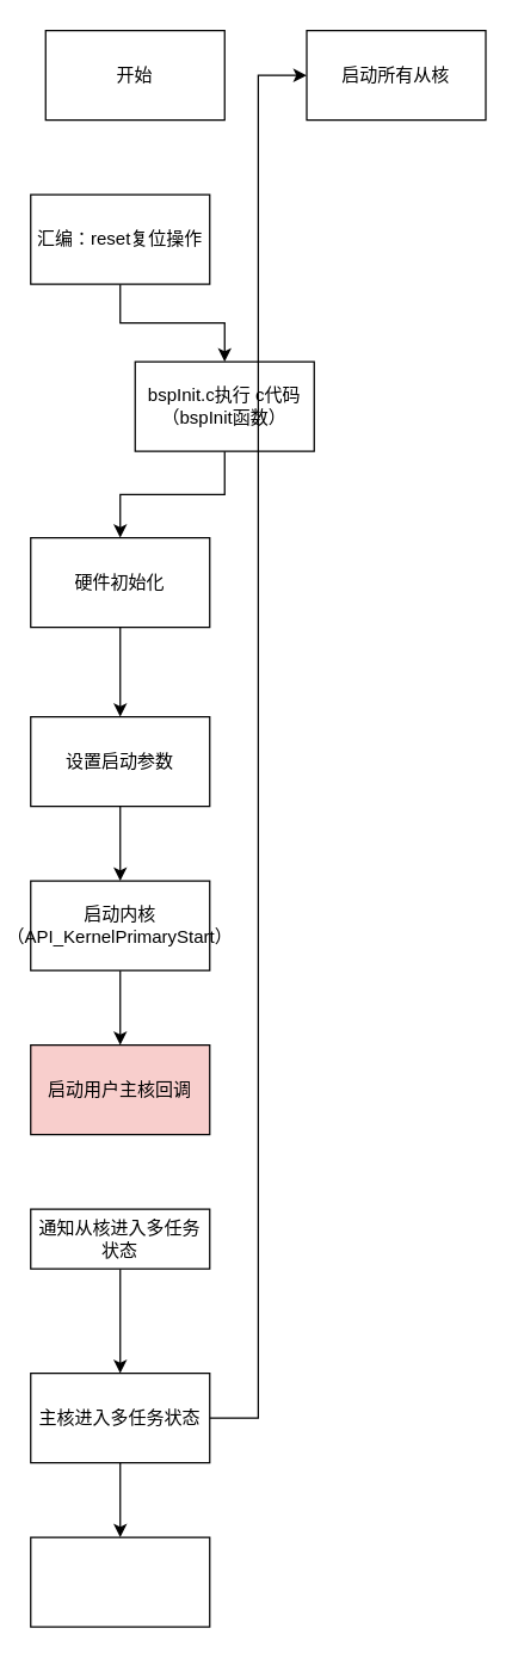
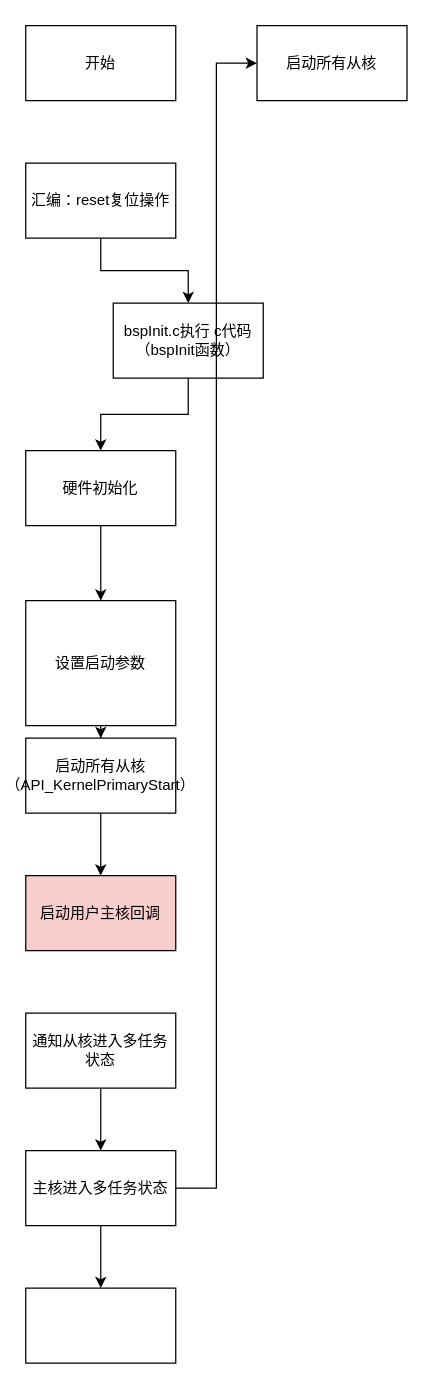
  <mxCell id="0" />
  <mxCell id="1" parent="0" />
- <mxCell id="2" value="开始" style="rounded=0;whiteSpace=wrap;html=1;" vertex="1" parent="1"><mxGeometry x="30" y="20" width="120" height="60" as="geometry" /></mxCell>
+ <mxCell id="2" value="开始" style="rounded=0;whiteSpace=wrap;html=1;" vertex="1" parent="1"><mxGeometry x="20" y="20" width="120" height="60" as="geometry" /></mxCell>
  <mxCell id="3" value="" style="edgeStyle=orthogonalEdgeStyle;rounded=0;orthogonalLoop=1;jettySize=auto;html=1;" edge="1" parent="1" source="4" target="6"><mxGeometry relative="1" as="geometry" /></mxCell>
  <mxCell id="4" value="汇编：reset复位操作" style="rounded=0;whiteSpace=wrap;html=1;" vertex="1" parent="1"><mxGeometry x="20" y="130" width="120" height="60" as="geometry" /></mxCell>
  <mxCell id="5" value="" style="edgeStyle=orthogonalEdgeStyle;rounded=0;orthogonalLoop=1;jettySize=auto;html=1;" edge="1" parent="1" source="6" target="8"><mxGeometry relative="1" as="geometry" /></mxCell>
  <mxCell id="6" value="bspInit.c执行 c代码（bspInit函数）" style="whiteSpace=wrap;html=1;rounded=0;" vertex="1" parent="1"><mxGeometry x="90" y="242" width="120" height="60" as="geometry" /></mxCell>
  <mxCell id="7" value="" style="edgeStyle=orthogonalEdgeStyle;rounded=0;orthogonalLoop=1;jettySize=auto;html=1;" edge="1" parent="1" source="8" target="10"><mxGeometry relative="1" as="geometry" /></mxCell>
  <mxCell id="8" value="硬件初始化" style="whiteSpace=wrap;html=1;rounded=0;" vertex="1" parent="1"><mxGeometry x="20" y="360" width="120" height="60" as="geometry" /></mxCell>
  <mxCell id="9" value="" style="edgeStyle=orthogonalEdgeStyle;rounded=0;orthogonalLoop=1;jettySize=auto;html=1;" edge="1" parent="1" source="10" target="12"><mxGeometry relative="1" as="geometry" /></mxCell>
- <mxCell id="10" value="设置启动参数" style="whiteSpace=wrap;html=1;rounded=0;" vertex="1" parent="1"><mxGeometry x="20" y="480" width="120" height="60" as="geometry" /></mxCell>
+ <mxCell id="10" value="设置启动参数" style="whiteSpace=wrap;html=1;rounded=0;" vertex="1" parent="1"><mxGeometry x="20" y="480" width="120" height="100" as="geometry" /></mxCell>
  <mxCell id="11" value="" style="edgeStyle=orthogonalEdgeStyle;rounded=0;orthogonalLoop=1;jettySize=auto;html=1;" edge="1" parent="1" source="12" target="13"><mxGeometry relative="1" as="geometry" /></mxCell>
- <mxCell id="12" value="启动内核&lt;br&gt;（API_KernelPrimaryStart）" style="whiteSpace=wrap;html=1;rounded=0;" vertex="1" parent="1"><mxGeometry x="20" y="590" width="120" height="60" as="geometry" /></mxCell>
+ <mxCell id="12" value="启动所有从核&lt;br&gt;（API_KernelPrimaryStart）" style="whiteSpace=wrap;html=1;rounded=0;" vertex="1" parent="1"><mxGeometry x="20" y="590" width="120" height="60" as="geometry" /></mxCell>
  <mxCell id="13" value="启动用户主核回调" style="whiteSpace=wrap;html=1;rounded=0;fillColor=#f8cecc;" vertex="1" parent="1"><mxGeometry x="20" y="700" width="120" height="60" as="geometry" /></mxCell>
  <mxCell id="14" value="" style="edgeStyle=orthogonalEdgeStyle;rounded=0;orthogonalLoop=1;jettySize=auto;html=1;" edge="1" parent="1" source="15" target="18"><mxGeometry relative="1" as="geometry" /></mxCell>
- <mxCell id="15" value="通知从核进入多任务状态" style="whiteSpace=wrap;html=1;rounded=0;" vertex="1" parent="1"><mxGeometry x="20" y="810" width="120" height="40" as="geometry" /></mxCell>
+ <mxCell id="15" value="通知从核进入多任务状态" style="whiteSpace=wrap;html=1;rounded=0;" vertex="1" parent="1"><mxGeometry x="20" y="810" width="120" height="60" as="geometry" /></mxCell>
  <mxCell id="16" style="edgeStyle=orthogonalEdgeStyle;rounded=0;orthogonalLoop=1;jettySize=auto;html=1;entryX=0;entryY=0.5;entryDx=0;entryDy=0;" edge="1" parent="1" source="18" target="19"><mxGeometry relative="1" as="geometry" /></mxCell>
  <mxCell id="17" value="" style="edgeStyle=orthogonalEdgeStyle;rounded=0;orthogonalLoop=1;jettySize=auto;html=1;" edge="1" parent="1" source="18" target="20"><mxGeometry relative="1" as="geometry" /></mxCell>
  <mxCell id="18" value="主核进入多任务状态" style="whiteSpace=wrap;html=1;rounded=0;" vertex="1" parent="1"><mxGeometry x="20" y="920" width="120" height="60" as="geometry" /></mxCell>
  <mxCell id="19" value="启动所有从核" style="whiteSpace=wrap;html=1;rounded=0;" vertex="1" parent="1"><mxGeometry x="205" y="20" width="120" height="60" as="geometry" /></mxCell>
  <mxCell id="20" value="" style="whiteSpace=wrap;html=1;rounded=0;" vertex="1" parent="1"><mxGeometry x="20" y="1030" width="120" height="60" as="geometry" /></mxCell>
